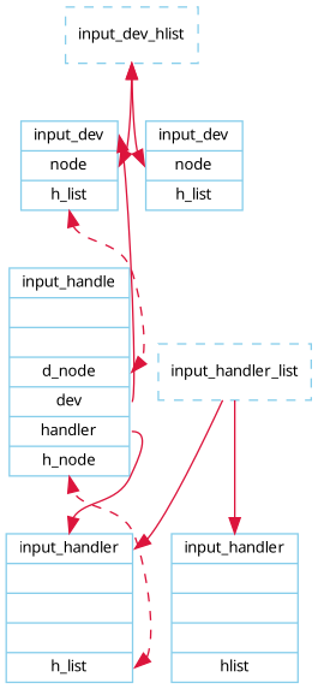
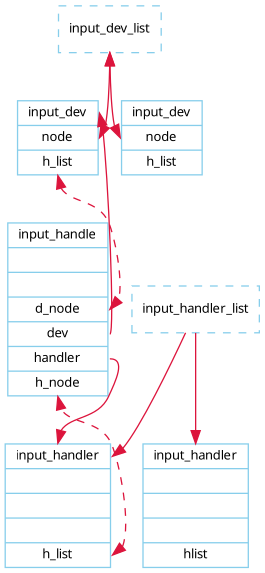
  digraph {
    fontname=Verdana
    fontsize=10
    rankdir=TB
    node [color=skyblue fontname=Verdana fontsize=10 shape=record]
    edge [color=crimson fontname=Verdana fontsize=10 headport=head style=solid]
    n1 [label="{<head>input_dev|<s_node>node|<h_list>h_list}"]
    n2 [label="{<head>input_dev|<s_node>node|<h_list>h_list}"]
    n3 [label="{<head>input_handler||||<h_list>h_list}"]
    n4 [label="{<head>input_handler||||<h_list>hlist}"]
    n5 [label="{<head>input_handle|||<d_node>d_node|<s_dev>dev|<s_handler>handler|<h_node>h_node}"]
-   input_dev_list [style=dashed label=input_dev_hlist]
+   input_dev_list [style=dashed]
    input_handler_list [style=dashed]
    subgraph sub_1 {
      rank=same
      n1
      n2
    }
    subgraph sub_2 {
      rank=same
      n3
      n4
    }
    n1 -> n5 [dir=both headport=d_node style=dashed tailport=h_list]
    n3 -> n5 [dir=both headport=h_node style=dashed tailport=h_list]
    n5 -> n1 [tailport=s_dev]
    n5 -> n3 [tailport=s_handler]
    input_dev_list -> n1 [dir=both headport=s_node]
    input_dev_list -> n2 [dir=both headport=s_node]
    input_handler_list -> n3
    input_handler_list -> n4 [headport=""]
  }
